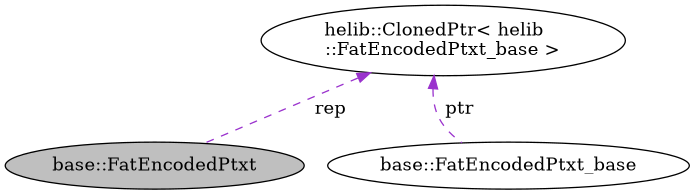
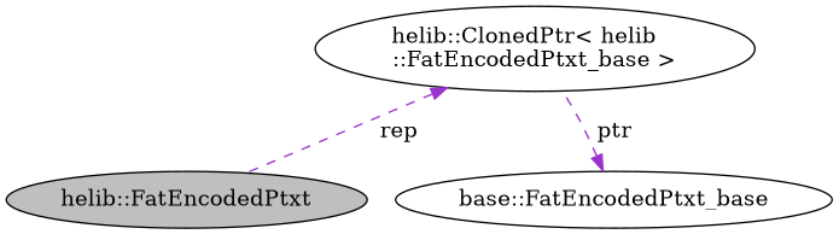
  digraph {
    node [color=black fillcolor=white style=filled]
    edge [color=darkorchid3 dir=back style=dashed]
-   n1 [fillcolor=grey75 fontcolor=black label="base::FatEncodedPtxt"]
+   n1 [fillcolor=grey75 fontcolor=black label="helib::FatEncodedPtxt"]
    n2 [label="helib::ClonedPtr\< helib\l::FatEncodedPtxt_base \>"]
    n3 [label="base::FatEncodedPtxt_base"]
    n2 -> n1 [label=" rep"]
-   n2 -> n3 [label=" ptr"]
+   n3 -> n2 [label=" ptr"]
  }
